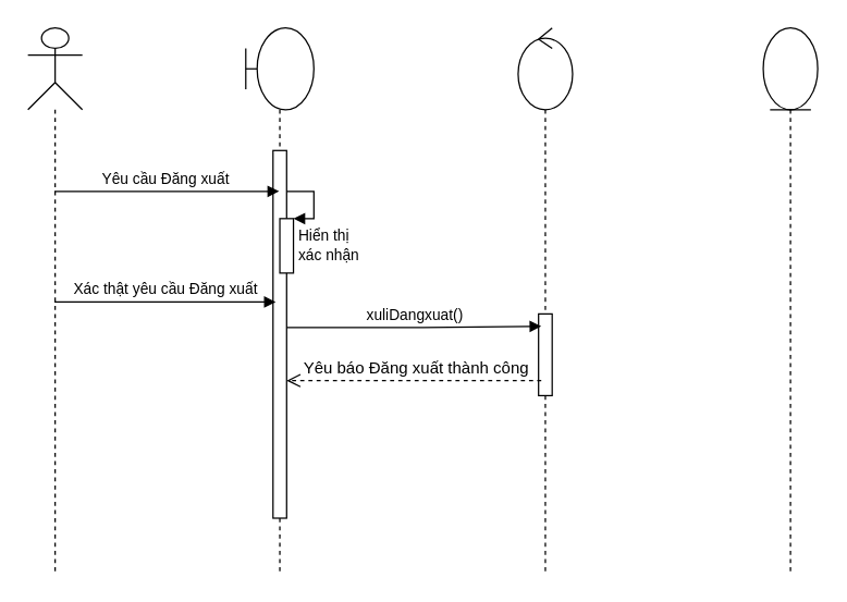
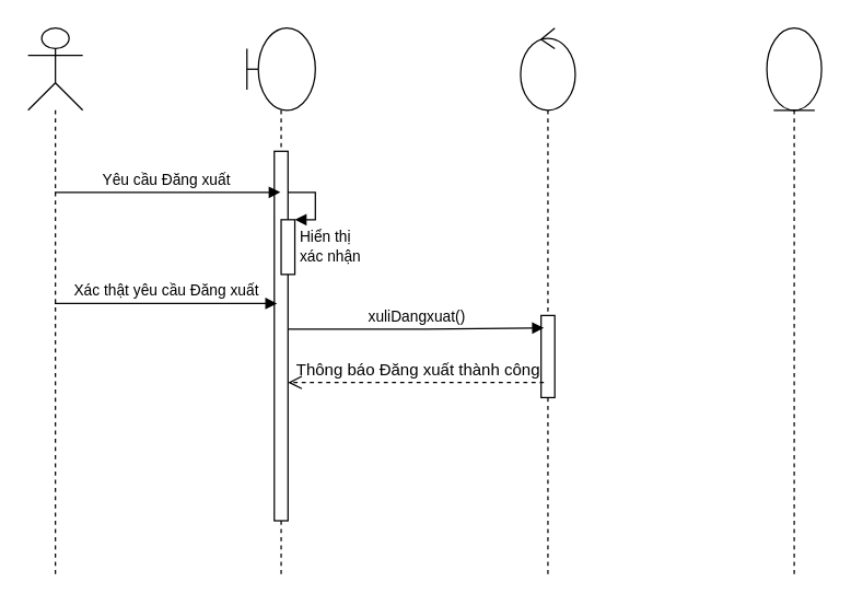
  <mxCell id="0" />
  <mxCell id="1" parent="0" />
  <mxCell id="2" value="" style="shape=umlLifeline;participant=umlActor;perimeter=lifelinePerimeter;whiteSpace=wrap;html=1;container=1;collapsible=0;recursiveResize=0;verticalAlign=top;spacingTop=36;outlineConnect=0;size=60;" vertex="1" parent="1"><mxGeometry x="20" y="20" width="40" height="400" as="geometry" /></mxCell>
  <mxCell id="3" value="" style="shape=umlLifeline;participant=umlBoundary;perimeter=lifelinePerimeter;whiteSpace=wrap;html=1;container=1;collapsible=0;recursiveResize=0;verticalAlign=top;spacingTop=36;outlineConnect=0;size=60;" vertex="1" parent="1"><mxGeometry x="180" y="20" width="50" height="400" as="geometry" /></mxCell>
  <mxCell id="4" value="Hiển thị&amp;nbsp;&lt;br&gt;xác nhận" style="edgeStyle=orthogonalEdgeStyle;html=1;align=left;spacingLeft=2;endArrow=block;rounded=0;entryX=1;entryY=0;" edge="1" target="6" parent="3"><mxGeometry x="1" y="20" relative="1" as="geometry"><mxPoint x="25" y="120" as="sourcePoint" /><Array as="points"><mxPoint x="50" y="120" /></Array><mxPoint as="offset" /></mxGeometry></mxCell>
  <mxCell id="5" value="" style="html=1;points=[];perimeter=orthogonalPerimeter;" vertex="1" parent="3"><mxGeometry x="20" y="90" width="10" height="270" as="geometry" /></mxCell>
  <mxCell id="6" value="" style="html=1;points=[];perimeter=orthogonalPerimeter;" vertex="1" parent="3"><mxGeometry x="25" y="140" width="10" height="40" as="geometry" /></mxCell>
  <mxCell id="7" value="" style="shape=umlLifeline;participant=umlControl;perimeter=lifelinePerimeter;whiteSpace=wrap;html=1;container=1;collapsible=0;recursiveResize=0;verticalAlign=top;spacingTop=36;outlineConnect=0;size=60;" vertex="1" parent="1"><mxGeometry x="380" y="20" width="40" height="400" as="geometry" /></mxCell>
  <mxCell id="8" value="" style="html=1;points=[];perimeter=orthogonalPerimeter;" vertex="1" parent="7"><mxGeometry x="15" y="210" width="10" height="60" as="geometry" /></mxCell>
  <mxCell id="9" value="" style="shape=umlLifeline;participant=umlEntity;perimeter=lifelinePerimeter;whiteSpace=wrap;html=1;container=1;collapsible=0;recursiveResize=0;verticalAlign=top;spacingTop=36;outlineConnect=0;size=60;" vertex="1" parent="1"><mxGeometry x="560" y="20" width="40" height="400" as="geometry" /></mxCell>
  <mxCell id="10" value="Yêu cầu Đăng xuất" style="html=1;verticalAlign=bottom;endArrow=block;" edge="1" parent="1" source="2" target="3"><mxGeometry x="-0.024" width="80" relative="1" as="geometry"><mxPoint x="320" y="240" as="sourcePoint" /><mxPoint x="400" y="240" as="targetPoint" /><Array as="points"><mxPoint x="120" y="140" /></Array><mxPoint as="offset" /></mxGeometry></mxCell>
  <mxCell id="11" value="Xác thật yêu cầu Đăng xuất" style="html=1;verticalAlign=bottom;endArrow=block;entryX=0.44;entryY=0.503;entryDx=0;entryDy=0;entryPerimeter=0;" edge="1" parent="1" source="2" target="3"><mxGeometry x="-0.009" width="80" relative="1" as="geometry"><mxPoint x="320" y="230" as="sourcePoint" /><mxPoint x="400" y="230" as="targetPoint" /><mxPoint as="offset" /></mxGeometry></mxCell>
  <mxCell id="12" value="xuliDangxuat()" style="html=1;verticalAlign=bottom;endArrow=block;entryX=0.2;entryY=0.15;entryDx=0;entryDy=0;entryPerimeter=0;" edge="1" parent="1" target="8"><mxGeometry width="80" relative="1" as="geometry"><mxPoint x="210" y="240" as="sourcePoint" /><mxPoint x="390" y="240" as="targetPoint" /><Array as="points"><mxPoint x="320" y="240" /></Array></mxGeometry></mxCell>
  <mxCell id="13" value="" style="html=1;verticalAlign=bottom;endArrow=open;dashed=1;endSize=8;exitX=0.2;exitY=0.817;exitDx=0;exitDy=0;exitPerimeter=0;" edge="1" parent="1" source="8"><mxGeometry x="-0.176" y="-9" relative="1" as="geometry"><mxPoint x="390" y="280" as="sourcePoint" /><mxPoint x="210" y="279" as="targetPoint" /><mxPoint as="offset" /></mxGeometry></mxCell>
- <mxCell id="14" value="Yêu báo Đăng xuất thành công" style="text;html=1;align=center;verticalAlign=middle;resizable=0;points=[];autosize=1;" vertex="1" parent="1"><mxGeometry x="210" y="260" width="190" height="20" as="geometry" /></mxCell>
+ <mxCell id="14" value="Thông báo Đăng xuất thành công" style="text;html=1;align=center;verticalAlign=middle;resizable=0;points=[];autosize=1;" vertex="1" parent="1"><mxGeometry x="210" y="260" width="190" height="20" as="geometry" /></mxCell>
